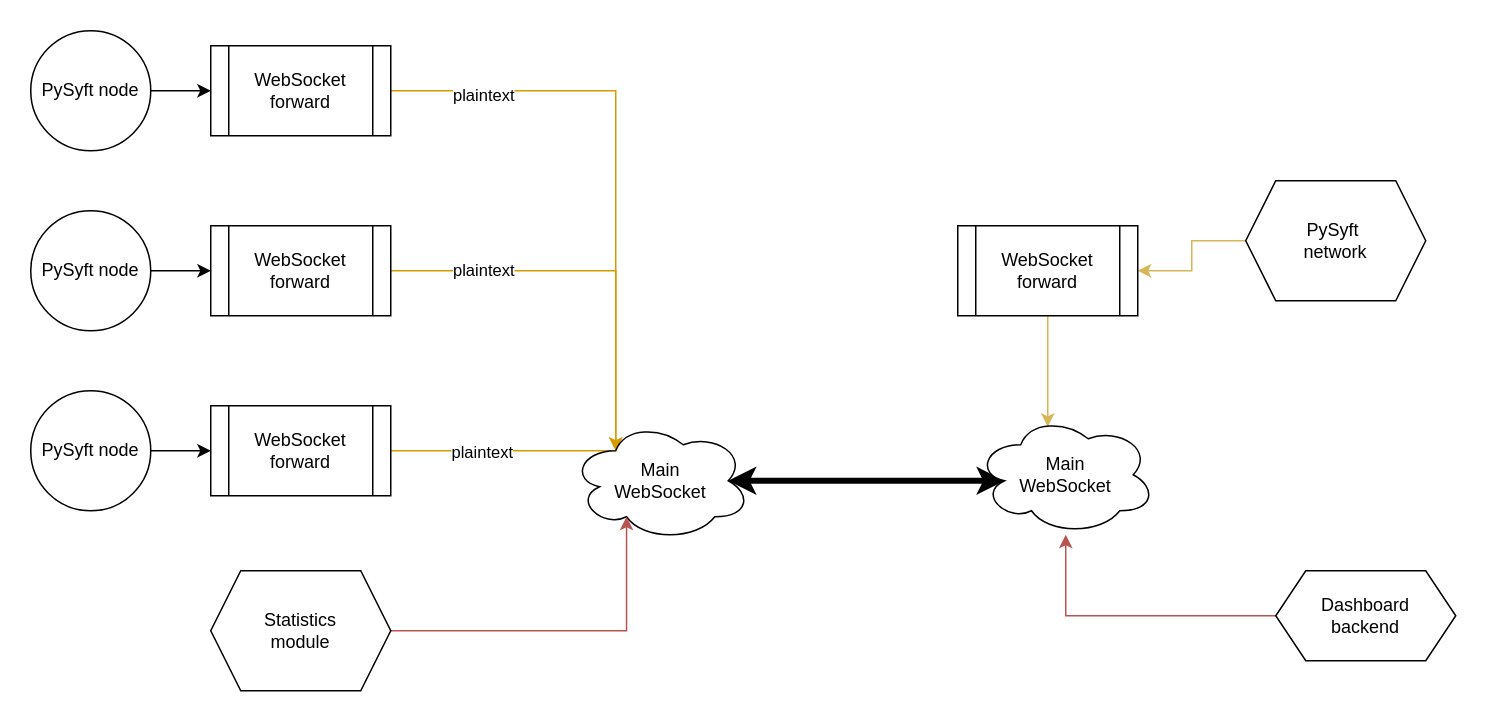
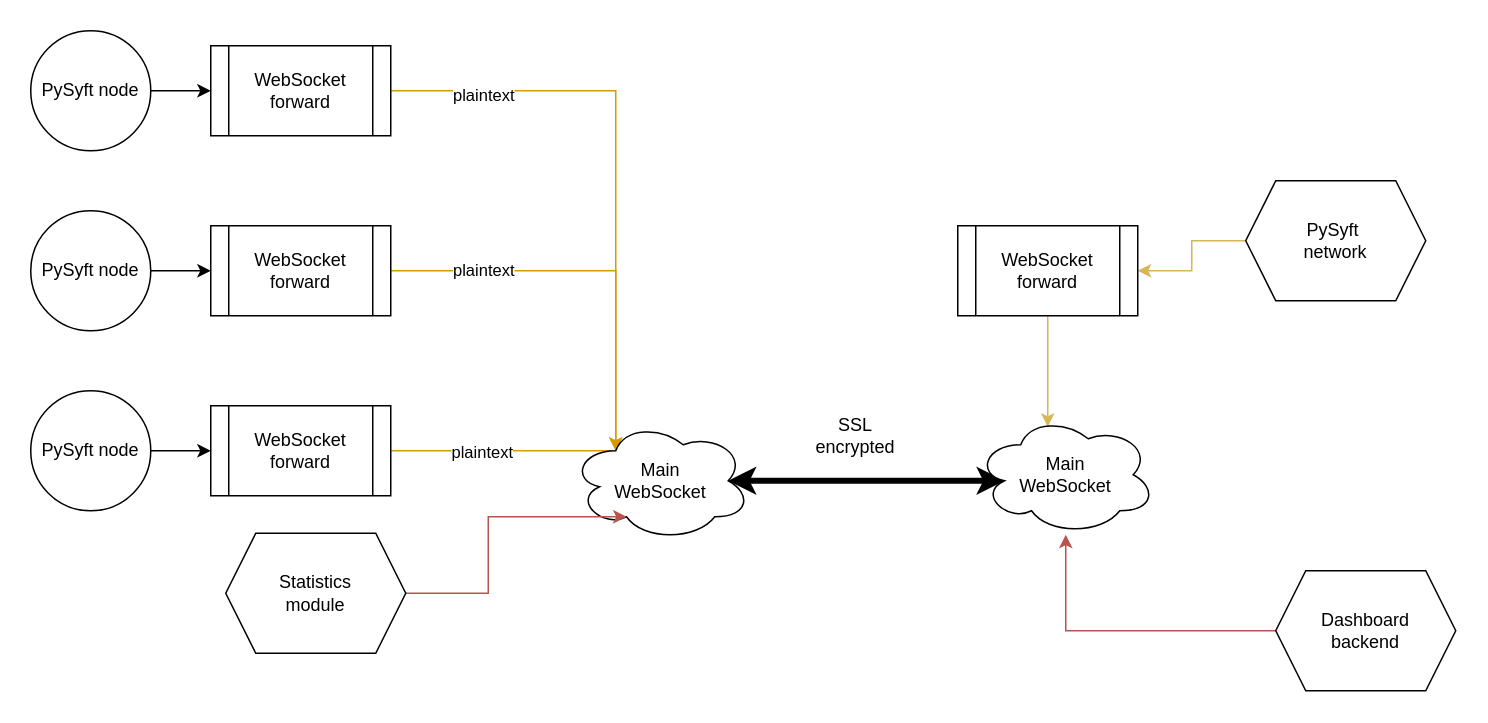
  <mxCell id="0" />
  <mxCell id="1" parent="0" />
  <mxCell id="2" style="edgeStyle=orthogonalEdgeStyle;rounded=0;orthogonalLoop=1;jettySize=auto;html=1;exitX=1;exitY=0.5;exitDx=0;exitDy=0;endArrow=classic;endFill=1;" edge="1" parent="1" source="3" target="10"><mxGeometry relative="1" as="geometry" /></mxCell>
  <mxCell id="3" value="PySyft node" style="ellipse;whiteSpace=wrap;html=1;aspect=fixed;" vertex="1" parent="1"><mxGeometry x="20" y="20" width="80" height="80" as="geometry" /></mxCell>
  <mxCell id="4" style="edgeStyle=orthogonalEdgeStyle;rounded=0;orthogonalLoop=1;jettySize=auto;html=1;exitX=1;exitY=0.5;exitDx=0;exitDy=0;endArrow=classic;endFill=1;" edge="1" parent="1" source="5" target="13"><mxGeometry relative="1" as="geometry" /></mxCell>
  <mxCell id="5" value="PySyft node" style="ellipse;whiteSpace=wrap;html=1;aspect=fixed;" vertex="1" parent="1"><mxGeometry x="20" y="140" width="80" height="80" as="geometry" /></mxCell>
  <mxCell id="6" style="edgeStyle=orthogonalEdgeStyle;rounded=0;orthogonalLoop=1;jettySize=auto;html=1;exitX=1;exitY=0.5;exitDx=0;exitDy=0;endArrow=classic;endFill=1;" edge="1" parent="1" source="7" target="16"><mxGeometry relative="1" as="geometry" /></mxCell>
  <mxCell id="7" value="PySyft node" style="ellipse;whiteSpace=wrap;html=1;aspect=fixed;" vertex="1" parent="1"><mxGeometry x="20" y="260" width="80" height="80" as="geometry" /></mxCell>
  <mxCell id="8" style="edgeStyle=orthogonalEdgeStyle;rounded=0;orthogonalLoop=1;jettySize=auto;html=1;exitX=1;exitY=0.5;exitDx=0;exitDy=0;entryX=0.25;entryY=0.25;entryDx=0;entryDy=0;entryPerimeter=0;fillColor=#ffe6cc;strokeColor=#d79b00;" edge="1" parent="1" source="10" target="21"><mxGeometry relative="1" as="geometry" /></mxCell>
  <mxCell id="9" value="plaintext" style="edgeLabel;html=1;align=center;verticalAlign=middle;resizable=0;points=[];" vertex="1" connectable="0" parent="8"><mxGeometry x="-0.685" y="-2" relative="1" as="geometry"><mxPoint as="offset" /></mxGeometry></mxCell>
  <mxCell id="10" value="WebSocket&lt;br&gt;forward" style="shape=process;whiteSpace=wrap;html=1;backgroundOutline=1;" vertex="1" parent="1"><mxGeometry x="140" y="30" width="120" height="60" as="geometry" /></mxCell>
  <mxCell id="11" style="edgeStyle=orthogonalEdgeStyle;rounded=0;orthogonalLoop=1;jettySize=auto;html=1;exitX=1;exitY=0.5;exitDx=0;exitDy=0;entryX=0.25;entryY=0.25;entryDx=0;entryDy=0;entryPerimeter=0;fillColor=#ffe6cc;strokeColor=#d79b00;" edge="1" parent="1" source="13" target="21"><mxGeometry relative="1" as="geometry" /></mxCell>
  <mxCell id="12" value="plaintext" style="edgeLabel;html=1;align=center;verticalAlign=middle;resizable=0;points=[];" vertex="1" connectable="0" parent="11"><mxGeometry x="-0.545" y="1" relative="1" as="geometry"><mxPoint as="offset" /></mxGeometry></mxCell>
  <mxCell id="13" value="WebSocket&lt;br&gt;forward" style="shape=process;whiteSpace=wrap;html=1;backgroundOutline=1;" vertex="1" parent="1"><mxGeometry x="140" y="150" width="120" height="60" as="geometry" /></mxCell>
  <mxCell id="14" style="edgeStyle=orthogonalEdgeStyle;rounded=0;orthogonalLoop=1;jettySize=auto;html=1;exitX=1;exitY=0.5;exitDx=0;exitDy=0;entryX=0.25;entryY=0.25;entryDx=0;entryDy=0;entryPerimeter=0;endArrow=none;endFill=0;fillColor=#ffe6cc;strokeColor=#d79b00;" edge="1" parent="1" source="16" target="21"><mxGeometry relative="1" as="geometry"><mxPoint x="410" y="270" as="targetPoint" /></mxGeometry></mxCell>
  <mxCell id="15" value="plaintext" style="edgeLabel;html=1;align=center;verticalAlign=middle;resizable=0;points=[];" vertex="1" connectable="0" parent="14"><mxGeometry x="-0.2" relative="1" as="geometry"><mxPoint as="offset" /></mxGeometry></mxCell>
  <mxCell id="16" value="WebSocket&lt;br&gt;forward" style="shape=process;whiteSpace=wrap;html=1;backgroundOutline=1;" vertex="1" parent="1"><mxGeometry x="140" y="270" width="120" height="60" as="geometry" /></mxCell>
  <mxCell id="17" style="edgeStyle=orthogonalEdgeStyle;rounded=0;orthogonalLoop=1;jettySize=auto;html=1;exitX=0;exitY=0.5;exitDx=0;exitDy=0;endArrow=classic;endFill=1;fillColor=#fff2cc;strokeColor=#d6b656;" edge="1" parent="1" source="18" target="20"><mxGeometry relative="1" as="geometry" /></mxCell>
  <mxCell id="18" value="PySyft&amp;nbsp;&lt;br&gt;network" style="shape=hexagon;perimeter=hexagonPerimeter2;whiteSpace=wrap;html=1;fixedSize=1;" vertex="1" parent="1"><mxGeometry x="830" y="120" width="120" height="80" as="geometry" /></mxCell>
  <mxCell id="19" style="edgeStyle=orthogonalEdgeStyle;rounded=0;orthogonalLoop=1;jettySize=auto;html=1;exitX=0.5;exitY=1;exitDx=0;exitDy=0;entryX=0.4;entryY=0.1;entryDx=0;entryDy=0;entryPerimeter=0;endArrow=classic;endFill=1;fillColor=#fff2cc;strokeColor=#d6b656;" edge="1" parent="1" source="20" target="25"><mxGeometry relative="1" as="geometry" /></mxCell>
  <mxCell id="20" value="WebSocket&lt;br&gt;forward" style="shape=process;whiteSpace=wrap;html=1;backgroundOutline=1;" vertex="1" parent="1"><mxGeometry x="638" y="150" width="120" height="60" as="geometry" /></mxCell>
  <mxCell id="21" value="Main&lt;br&gt;WebSocket" style="ellipse;shape=cloud;whiteSpace=wrap;html=1;" vertex="1" parent="1"><mxGeometry x="380" y="280" width="120" height="80" as="geometry" /></mxCell>
  <mxCell id="22" style="edgeStyle=orthogonalEdgeStyle;rounded=0;orthogonalLoop=1;jettySize=auto;html=1;exitX=1;exitY=0.5;exitDx=0;exitDy=0;entryX=0.31;entryY=0.8;entryDx=0;entryDy=0;entryPerimeter=0;fillColor=#f8cecc;strokeColor=#b85450;" edge="1" parent="1" source="23" target="21"><mxGeometry relative="1" as="geometry" /></mxCell>
- <mxCell id="23" value="Statistics&lt;br&gt;module" style="shape=hexagon;perimeter=hexagonPerimeter2;whiteSpace=wrap;html=1;fixedSize=1;" vertex="1" parent="1"><mxGeometry x="140" y="380" width="120" height="80" as="geometry" /></mxCell>
+ <mxCell id="23" value="Statistics&lt;br&gt;module" style="shape=hexagon;perimeter=hexagonPerimeter2;whiteSpace=wrap;html=1;fixedSize=1;" vertex="1" parent="1"><mxGeometry x="150" y="355" width="120" height="80" as="geometry" /></mxCell>
  <mxCell id="24" style="edgeStyle=orthogonalEdgeStyle;rounded=0;orthogonalLoop=1;jettySize=auto;html=1;exitX=0.16;exitY=0.55;exitDx=0;exitDy=0;exitPerimeter=0;entryX=0.875;entryY=0.5;entryDx=0;entryDy=0;entryPerimeter=0;endArrow=classic;endFill=1;startArrow=classic;startFill=1;strokeWidth=4;" edge="1" parent="1" source="25" target="21"><mxGeometry relative="1" as="geometry" /></mxCell>
  <mxCell id="25" value="Main&lt;br&gt;WebSocket" style="ellipse;shape=cloud;whiteSpace=wrap;html=1;" vertex="1" parent="1"><mxGeometry x="650" y="276" width="120" height="80" as="geometry" /></mxCell>
+ <mxCell id="26" value="SSL encrypted" style="text;html=1;strokeColor=none;fillColor=none;align=center;verticalAlign=middle;whiteSpace=wrap;rounded=0;" vertex="1" parent="1"><mxGeometry x="550" y="280" width="40" height="20" as="geometry" /></mxCell>
  <mxCell id="27" style="edgeStyle=orthogonalEdgeStyle;rounded=0;orthogonalLoop=1;jettySize=auto;html=1;exitX=0;exitY=0.5;exitDx=0;exitDy=0;startArrow=none;startFill=0;endArrow=classic;endFill=1;strokeWidth=1;fillColor=#f8cecc;strokeColor=#b85450;" edge="1" parent="1" source="28" target="25"><mxGeometry relative="1" as="geometry" /></mxCell>
- <mxCell id="28" value="Dashboard&lt;br&gt;backend" style="shape=hexagon;perimeter=hexagonPerimeter2;whiteSpace=wrap;html=1;fixedSize=1;" vertex="1" parent="1"><mxGeometry x="850" y="380" width="120" height="60" as="geometry" /></mxCell>
+ <mxCell id="28" value="Dashboard&lt;br&gt;backend" style="shape=hexagon;perimeter=hexagonPerimeter2;whiteSpace=wrap;html=1;fixedSize=1;" vertex="1" parent="1"><mxGeometry x="850" y="380" width="120" height="80" as="geometry" /></mxCell>
